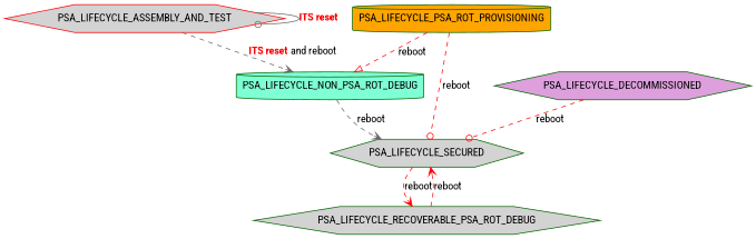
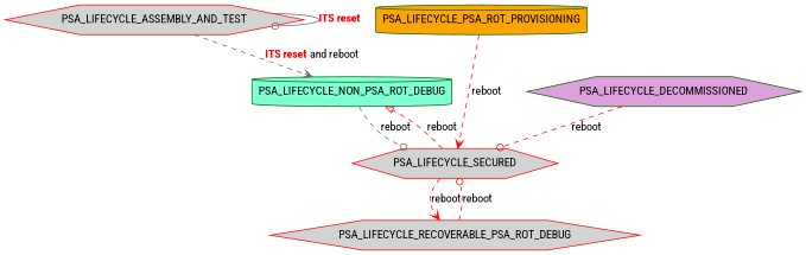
  digraph {
    fontname="Roboto Condensed"
    node [color=red fillcolor=lightgrey fontname="Roboto Condensed" shape=hexagon style=filled]
    edge [arrowhead=vee color=red fontname="Roboto Condensed" style=dashed]
    PSA_LIFECYCLE_ASSEMBLY_AND_TEST
    PSA_LIFECYCLE_NON_PSA_ROT_DEBUG [color=darkgreen fillcolor=aquamarine shape=cylinder]
    PSA_LIFECYCLE_PSA_ROT_PROVISIONING [color=darkgreen fillcolor=orange shape=cylinder]
-   PSA_LIFECYCLE_SECURED [color=darkgreen]
-   PSA_LIFECYCLE_RECOVERABLE_PSA_ROT_DEBUG [color=darkgreen]
+   PSA_LIFECYCLE_SECURED
+   PSA_LIFECYCLE_RECOVERABLE_PSA_ROT_DEBUG
    PSA_LIFECYCLE_DECOMMISSIONED [color=darkgreen fillcolor=plum]
    PSA_LIFECYCLE_ASSEMBLY_AND_TEST -> PSA_LIFECYCLE_ASSEMBLY_AND_TEST [arrowhead=odot color=gray40 label=<<font color='red'><b>ITS reset</b></font>> style=""]
    PSA_LIFECYCLE_ASSEMBLY_AND_TEST -> PSA_LIFECYCLE_NON_PSA_ROT_DEBUG [color=gray40 label=<<font color='red'><b>ITS reset</b></font> and reboot>]
-   PSA_LIFECYCLE_NON_PSA_ROT_DEBUG -> PSA_LIFECYCLE_SECURED [color=gray40 label=reboot]
-   PSA_LIFECYCLE_PSA_ROT_PROVISIONING -> PSA_LIFECYCLE_SECURED [arrowhead=odot label=reboot]
-   PSA_LIFECYCLE_PSA_ROT_PROVISIONING -> PSA_LIFECYCLE_NON_PSA_ROT_DEBUG [arrowhead=onormal label=reboot]
+   PSA_LIFECYCLE_NON_PSA_ROT_DEBUG -> PSA_LIFECYCLE_SECURED [arrowhead=odot color=gray40 label=reboot]
+   PSA_LIFECYCLE_PSA_ROT_PROVISIONING -> PSA_LIFECYCLE_SECURED [label=reboot]
+   PSA_LIFECYCLE_SECURED -> PSA_LIFECYCLE_NON_PSA_ROT_DEBUG [arrowhead=onormal label=reboot]
    PSA_LIFECYCLE_SECURED -> PSA_LIFECYCLE_RECOVERABLE_PSA_ROT_DEBUG [label=reboot]
-   PSA_LIFECYCLE_RECOVERABLE_PSA_ROT_DEBUG -> PSA_LIFECYCLE_SECURED [label=reboot]
+   PSA_LIFECYCLE_RECOVERABLE_PSA_ROT_DEBUG -> PSA_LIFECYCLE_SECURED [arrowhead=odot label=reboot]
    PSA_LIFECYCLE_DECOMMISSIONED -> PSA_LIFECYCLE_SECURED [arrowhead=odot label=reboot]
  }
